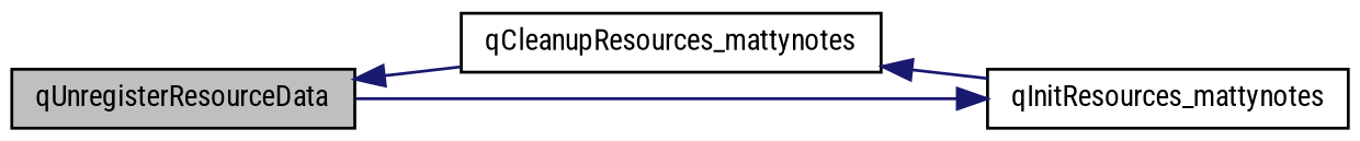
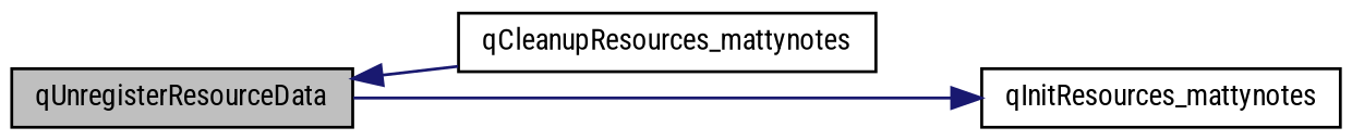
  digraph {
    fontname="Roboto Condensed"
    rankdir=LR
    node [color=black fillcolor=white fontname="Roboto Condensed" fontsize=10 shape=record style=filled]
    edge [color=midnightblue dir=back fontname="Roboto Condensed" fontsize=10 labelfontname=Helvetica labelfontsize=10 style=solid]
    n1 [fillcolor=grey75 fontcolor=black height=0.2 label=qUnregisterResourceData width=0.4]
    n2 [height=0.2 label=qCleanupResources_mattynotes width=0.4]
    n3 [height=0.2 label=qInitResources_mattynotes width=0.4]
    n1 -> n2
-   n2 -> n3
    n3 -> n1
  }
